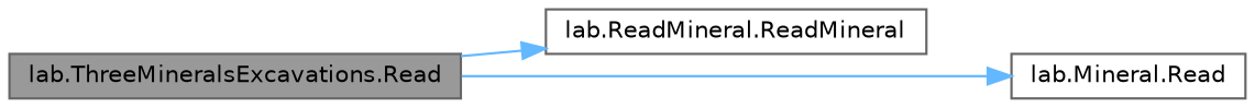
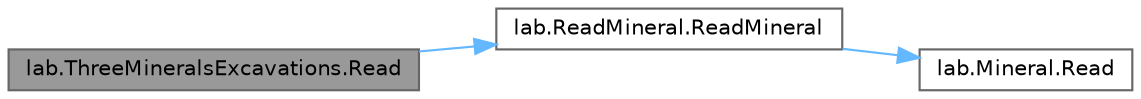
  digraph {
    rankdir=LR
    node [color=grey40 fillcolor=white fontname=Helvetica fontsize=10 shape=box style=filled]
    edge [color=steelblue1 fontname=Helvetica fontsize=10 labelfontname=Helvetica labelfontsize=10 style=solid]
    n1 [color=gray40 fillcolor=grey60 fontcolor=black height=0.2 label="lab.ThreeMineralsExcavations.Read" width=0.4]
    n2 [height=0.2 label="lab.ReadMineral.ReadMineral" width=0.4]
    n3 [height=0.2 label="lab.Mineral.Read" width=0.4]
    n1 -> n2
-   n1 -> n3
+   n2 -> n3
  }
